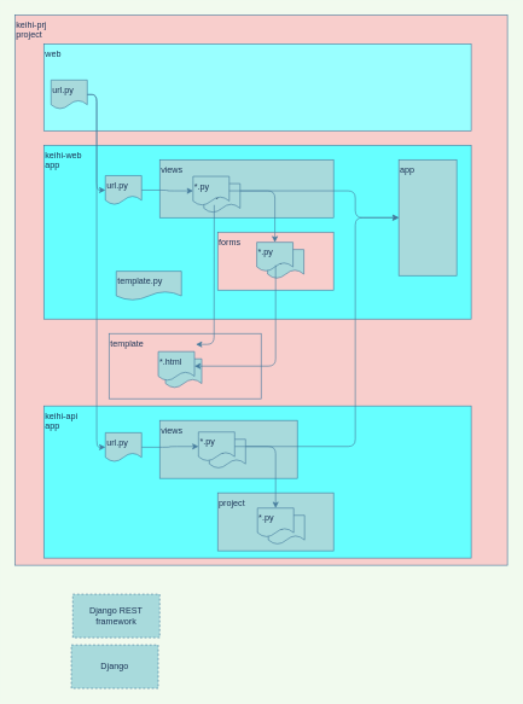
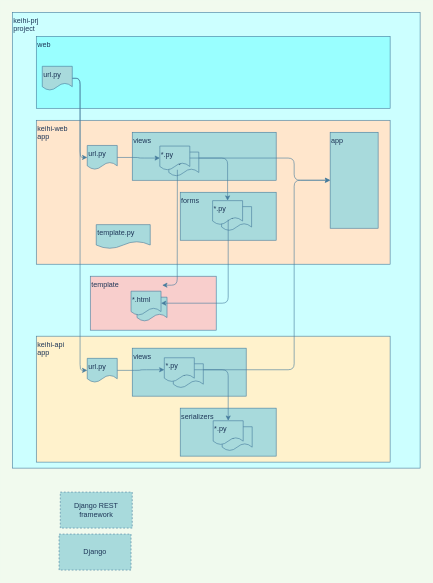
  <mxCell id="0" />
  <mxCell id="1" parent="0" />
- <mxCell id="2" value="keihi-prj&lt;br&gt;project" style="rounded=0;whiteSpace=wrap;html=1;sketch=0;fontColor=#1D3557;strokeColor=#457B9D;fillColor=#f8cecc;align=left;verticalAlign=top;" vertex="1" parent="1"><mxGeometry x="20" y="20" width="680" height="760" as="geometry" /></mxCell>
+ <mxCell id="2" value="keihi-prj&lt;br&gt;project" style="rounded=0;whiteSpace=wrap;html=1;sketch=0;fontColor=#1D3557;strokeColor=#457B9D;fillColor=#CCFFFF;align=left;verticalAlign=top;" vertex="1" parent="1"><mxGeometry x="20" y="20" width="680" height="760" as="geometry" /></mxCell>
  <mxCell id="3" value="web" style="rounded=0;whiteSpace=wrap;html=1;sketch=0;fontColor=#1D3557;strokeColor=#457B9D;fillColor=#99FFFF;align=left;verticalAlign=top;" vertex="1" parent="1"><mxGeometry x="60" y="60" width="590" height="120" as="geometry" /></mxCell>
  <mxCell id="4" value="Django" style="whiteSpace=wrap;html=1;fillColor=#A8DADC;strokeColor=#457B9D;fontColor=#1D3557;dashed=1;" parent="1" vertex="1"><mxGeometry x="98" y="890" width="120" height="60" as="geometry" /></mxCell>
  <mxCell id="5" value="Django REST framework" style="whiteSpace=wrap;html=1;fillColor=#A8DADC;strokeColor=#457B9D;fontColor=#1D3557;dashed=1;" parent="1" vertex="1"><mxGeometry x="100" y="820" width="120" height="60" as="geometry" /></mxCell>
- <mxCell id="6" value="keihi-web&lt;br&gt;app" style="rounded=0;whiteSpace=wrap;html=1;sketch=0;fontColor=#1D3557;strokeColor=#457B9D;fillColor=#66FFFF;align=left;verticalAlign=top;" vertex="1" parent="1"><mxGeometry x="60" y="200" width="590" height="240" as="geometry" /></mxCell>
- <mxCell id="7" value="keihi-api&lt;br&gt;app" style="rounded=0;whiteSpace=wrap;html=1;sketch=0;fontColor=#1D3557;strokeColor=#457B9D;fillColor=#66FFFF;align=left;verticalAlign=top;" vertex="1" parent="1"><mxGeometry x="60" y="560" width="590" height="210" as="geometry" /></mxCell>
+ <mxCell id="6" value="keihi-web&lt;br&gt;app" style="rounded=0;whiteSpace=wrap;html=1;sketch=0;fontColor=#1D3557;strokeColor=#457B9D;fillColor=#ffe6cc;align=left;verticalAlign=top;" vertex="1" parent="1"><mxGeometry x="60" y="200" width="590" height="240" as="geometry" /></mxCell>
+ <mxCell id="7" value="keihi-api&lt;br&gt;app" style="rounded=0;whiteSpace=wrap;html=1;sketch=0;fontColor=#1D3557;strokeColor=#457B9D;fillColor=#fff2cc;align=left;verticalAlign=top;" vertex="1" parent="1"><mxGeometry x="60" y="560" width="590" height="210" as="geometry" /></mxCell>
  <mxCell id="8" value="url.py" style="shape=document;whiteSpace=wrap;html=1;boundedLbl=1;rounded=0;sketch=0;fontColor=#1D3557;strokeColor=#457B9D;fillColor=#A8DADC;align=left;verticalAlign=top;" vertex="1" parent="1"><mxGeometry x="70" y="110" width="50" height="40" as="geometry" /></mxCell>
  <mxCell id="9" value="url.py" style="shape=document;whiteSpace=wrap;html=1;boundedLbl=1;rounded=0;sketch=0;fontColor=#1D3557;strokeColor=#457B9D;fillColor=#A8DADC;align=left;verticalAlign=top;" vertex="1" parent="1"><mxGeometry x="145" y="242" width="50" height="40" as="geometry" /></mxCell>
  <mxCell id="10" value="url.py" style="shape=document;whiteSpace=wrap;html=1;boundedLbl=1;rounded=0;sketch=0;fontColor=#1D3557;strokeColor=#457B9D;fillColor=#A8DADC;align=left;verticalAlign=top;" vertex="1" parent="1"><mxGeometry x="145" y="597" width="50" height="40" as="geometry" /></mxCell>
  <mxCell id="11" value="" style="edgeStyle=elbowEdgeStyle;elbow=horizontal;endArrow=classic;html=1;fontColor=#1D3557;strokeColor=#457B9D;fillColor=#A8DADC;entryX=0;entryY=0.5;entryDx=0;entryDy=0;exitX=1;exitY=0.5;exitDx=0;exitDy=0;" edge="1" parent="1" source="8" target="10"><mxGeometry width="50" height="50" relative="1" as="geometry"><mxPoint x="150" y="400" as="sourcePoint" /><mxPoint x="370" y="220" as="targetPoint" /></mxGeometry></mxCell>
  <mxCell id="12" value="" style="edgeStyle=elbowEdgeStyle;elbow=horizontal;endArrow=classic;html=1;fontColor=#1D3557;strokeColor=#457B9D;fillColor=#A8DADC;entryX=0;entryY=0.5;entryDx=0;entryDy=0;exitX=1;exitY=0.5;exitDx=0;exitDy=0;" edge="1" parent="1" source="8" target="9"><mxGeometry width="50" height="50" relative="1" as="geometry"><mxPoint x="130" y="400" as="sourcePoint" /><mxPoint x="170" y="270" as="targetPoint" /></mxGeometry></mxCell>
  <mxCell id="13" value="template" style="rounded=0;whiteSpace=wrap;html=1;sketch=0;fontColor=#1D3557;strokeColor=#457B9D;fillColor=#f8cecc;align=left;verticalAlign=top;" vertex="1" parent="1"><mxGeometry x="150" y="460" width="210" height="90" as="geometry" /></mxCell>
  <mxCell id="14" value="app" style="rounded=0;whiteSpace=wrap;html=1;sketch=0;fontColor=#1D3557;strokeColor=#457B9D;fillColor=#A8DADC;align=left;verticalAlign=top;" vertex="1" parent="1"><mxGeometry x="550" y="220" width="80" height="160" as="geometry" /></mxCell>
  <mxCell id="15" value="views" style="rounded=0;whiteSpace=wrap;html=1;sketch=0;fontColor=#1D3557;strokeColor=#457B9D;fillColor=#A8DADC;align=left;verticalAlign=top;" vertex="1" parent="1"><mxGeometry x="220" y="220" width="240" height="80" as="geometry" /></mxCell>
  <mxCell id="16" value="views" style="rounded=0;whiteSpace=wrap;html=1;sketch=0;fontColor=#1D3557;strokeColor=#457B9D;fillColor=#A8DADC;align=left;verticalAlign=top;" vertex="1" parent="1"><mxGeometry x="220" y="580" width="190" height="80" as="geometry" /></mxCell>
  <mxCell id="17" value="" style="edgeStyle=elbowEdgeStyle;elbow=horizontal;endArrow=classic;html=1;fontColor=#1D3557;strokeColor=#457B9D;fillColor=#A8DADC;entryX=0;entryY=0.5;entryDx=0;entryDy=0;exitX=1;exitY=0.5;exitDx=0;exitDy=0;" edge="1" parent="1" source="35" target="14"><mxGeometry width="50" height="50" relative="1" as="geometry"><mxPoint x="130" y="140" as="sourcePoint" /><mxPoint x="160" y="420" as="targetPoint" /><Array as="points"><mxPoint x="490" y="450" /></Array></mxGeometry></mxCell>
  <mxCell id="18" value="" style="edgeStyle=elbowEdgeStyle;elbow=horizontal;endArrow=classic;html=1;fontColor=#1D3557;strokeColor=#457B9D;fillColor=#A8DADC;exitX=1;exitY=0.5;exitDx=0;exitDy=0;" edge="1" parent="1" source="24"><mxGeometry width="50" height="50" relative="1" as="geometry"><mxPoint x="390" y="410" as="sourcePoint" /><mxPoint x="550" y="300" as="targetPoint" /><Array as="points"><mxPoint x="490" y="280" /></Array></mxGeometry></mxCell>
  <mxCell id="19" value="" style="edgeStyle=elbowEdgeStyle;elbow=horizontal;endArrow=classic;html=1;fontColor=#1D3557;strokeColor=#457B9D;fillColor=#A8DADC;entryX=0;entryY=0.5;entryDx=0;entryDy=0;exitX=1;exitY=0.5;exitDx=0;exitDy=0;" edge="1" parent="1" source="9" target="24"><mxGeometry width="50" height="50" relative="1" as="geometry"><mxPoint x="390" y="410" as="sourcePoint" /><mxPoint x="460" y="270" as="targetPoint" /></mxGeometry></mxCell>
  <mxCell id="20" value="" style="edgeStyle=elbowEdgeStyle;elbow=horizontal;endArrow=classic;html=1;fontColor=#1D3557;strokeColor=#457B9D;fillColor=#A8DADC;entryX=0;entryY=0.5;entryDx=0;entryDy=0;exitX=1;exitY=0.5;exitDx=0;exitDy=0;" edge="1" parent="1" source="10" target="35"><mxGeometry width="50" height="50" relative="1" as="geometry"><mxPoint x="390" y="500" as="sourcePoint" /><mxPoint x="460" y="360" as="targetPoint" /></mxGeometry></mxCell>
  <mxCell id="21" value="*.html" style="shape=document;whiteSpace=wrap;html=1;boundedLbl=1;rounded=0;sketch=0;fontColor=#1D3557;strokeColor=#457B9D;fillColor=#A8DADC;align=left;verticalAlign=top;" vertex="1" parent="1"><mxGeometry x="228" y="495" width="50" height="40" as="geometry" /></mxCell>
  <mxCell id="22" value="*.html" style="shape=document;whiteSpace=wrap;html=1;boundedLbl=1;rounded=0;sketch=0;fontColor=#1D3557;strokeColor=#457B9D;fillColor=#A8DADC;align=left;verticalAlign=top;" vertex="1" parent="1"><mxGeometry x="218" y="485" width="50" height="40" as="geometry" /></mxCell>
  <mxCell id="23" value="*.py" style="shape=document;whiteSpace=wrap;html=1;boundedLbl=1;rounded=0;sketch=0;fontColor=#1D3557;strokeColor=#457B9D;fillColor=#A8DADC;align=left;verticalAlign=top;" vertex="1" parent="1"><mxGeometry x="281" y="253" width="50" height="40" as="geometry" /></mxCell>
  <mxCell id="24" value="*.py" style="shape=document;whiteSpace=wrap;html=1;boundedLbl=1;rounded=0;sketch=0;fontColor=#1D3557;strokeColor=#457B9D;fillColor=#A8DADC;align=left;verticalAlign=top;" vertex="1" parent="1"><mxGeometry x="266" y="243" width="50" height="40" as="geometry" /></mxCell>
  <mxCell id="25" value="" style="edgeStyle=elbowEdgeStyle;elbow=horizontal;endArrow=classic;html=1;fontColor=#1D3557;strokeColor=#457B9D;fillColor=#A8DADC;exitX=0.585;exitY=0.988;exitDx=0;exitDy=0;exitPerimeter=0;" edge="1" parent="1" source="24"><mxGeometry width="50" height="50" relative="1" as="geometry"><mxPoint x="291" y="300" as="sourcePoint" /><mxPoint x="270" y="475" as="targetPoint" /><Array as="points"><mxPoint x="295" y="380" /></Array></mxGeometry></mxCell>
- <mxCell id="26" value="forms" style="rounded=0;whiteSpace=wrap;html=1;sketch=0;fontColor=#1D3557;strokeColor=#457B9D;fillColor=#f8cecc;align=left;verticalAlign=top;" vertex="1" parent="1"><mxGeometry x="300" y="320" width="160" height="80" as="geometry" /></mxCell>
+ <mxCell id="26" value="forms" style="rounded=0;whiteSpace=wrap;html=1;sketch=0;fontColor=#1D3557;strokeColor=#457B9D;fillColor=#A8DADC;align=left;verticalAlign=top;" vertex="1" parent="1"><mxGeometry x="300" y="320" width="160" height="80" as="geometry" /></mxCell>
  <mxCell id="27" value="*.py" style="shape=document;whiteSpace=wrap;html=1;boundedLbl=1;rounded=0;sketch=0;fontColor=#1D3557;strokeColor=#457B9D;fillColor=#A8DADC;align=left;verticalAlign=top;" vertex="1" parent="1"><mxGeometry x="369" y="344" width="50" height="40" as="geometry" /></mxCell>
  <mxCell id="28" value="*.py" style="shape=document;whiteSpace=wrap;html=1;boundedLbl=1;rounded=0;sketch=0;fontColor=#1D3557;strokeColor=#457B9D;fillColor=#A8DADC;align=left;verticalAlign=top;" vertex="1" parent="1"><mxGeometry x="354" y="334" width="50" height="40" as="geometry" /></mxCell>
  <mxCell id="29" value="" style="edgeStyle=elbowEdgeStyle;elbow=horizontal;endArrow=classic;html=1;fontColor=#1D3557;strokeColor=#457B9D;fillColor=#A8DADC;exitX=0.52;exitY=0.792;exitDx=0;exitDy=0;exitPerimeter=0;entryX=1;entryY=0.5;entryDx=0;entryDy=0;" edge="1" parent="1" source="28" target="22"><mxGeometry width="50" height="50" relative="1" as="geometry"><mxPoint x="303.7" y="284.68" as="sourcePoint" /><mxPoint x="270" y="480" as="targetPoint" /><Array as="points"><mxPoint x="380" y="440" /></Array></mxGeometry></mxCell>
  <mxCell id="30" value="" style="edgeStyle=elbowEdgeStyle;elbow=horizontal;endArrow=classic;html=1;fontColor=#1D3557;strokeColor=#457B9D;fillColor=#A8DADC;entryX=0.5;entryY=0;entryDx=0;entryDy=0;exitX=1;exitY=0.5;exitDx=0;exitDy=0;" edge="1" parent="1" source="24" target="28"><mxGeometry width="50" height="50" relative="1" as="geometry"><mxPoint x="300" y="280" as="sourcePoint" /><mxPoint x="265" y="500" as="targetPoint" /><Array as="points"><mxPoint x="379" y="290" /></Array></mxGeometry></mxCell>
- <mxCell id="31" value="project" style="rounded=0;whiteSpace=wrap;html=1;sketch=0;fontColor=#1D3557;strokeColor=#457B9D;fillColor=#A8DADC;align=left;verticalAlign=top;" vertex="1" parent="1"><mxGeometry x="300" y="680" width="160" height="80" as="geometry" /></mxCell>
+ <mxCell id="31" value="serializers" style="rounded=0;whiteSpace=wrap;html=1;sketch=0;fontColor=#1D3557;strokeColor=#457B9D;fillColor=#A8DADC;align=left;verticalAlign=top;" vertex="1" parent="1"><mxGeometry x="300" y="680" width="160" height="80" as="geometry" /></mxCell>
  <mxCell id="32" value="*.py" style="shape=document;whiteSpace=wrap;html=1;boundedLbl=1;rounded=0;sketch=0;fontColor=#1D3557;strokeColor=#457B9D;fillColor=#A8DADC;align=left;verticalAlign=top;" vertex="1" parent="1"><mxGeometry x="370" y="711" width="50" height="40" as="geometry" /></mxCell>
  <mxCell id="33" value="*.py" style="shape=document;whiteSpace=wrap;html=1;boundedLbl=1;rounded=0;sketch=0;fontColor=#1D3557;strokeColor=#457B9D;fillColor=#A8DADC;align=left;verticalAlign=top;" vertex="1" parent="1"><mxGeometry x="355" y="701" width="50" height="40" as="geometry" /></mxCell>
  <mxCell id="34" value="*.py" style="shape=document;whiteSpace=wrap;html=1;boundedLbl=1;rounded=0;sketch=0;fontColor=#1D3557;strokeColor=#457B9D;fillColor=#A8DADC;align=left;verticalAlign=top;" vertex="1" parent="1"><mxGeometry x="288.5" y="606" width="50" height="40" as="geometry" /></mxCell>
  <mxCell id="35" value="*.py" style="shape=document;whiteSpace=wrap;html=1;boundedLbl=1;rounded=0;sketch=0;fontColor=#1D3557;strokeColor=#457B9D;fillColor=#A8DADC;align=left;verticalAlign=top;" vertex="1" parent="1"><mxGeometry x="273.5" y="596" width="50" height="40" as="geometry" /></mxCell>
  <mxCell id="36" value="" style="edgeStyle=elbowEdgeStyle;elbow=horizontal;endArrow=classic;html=1;fontColor=#1D3557;strokeColor=#457B9D;fillColor=#A8DADC;entryX=0.5;entryY=0;entryDx=0;entryDy=0;" edge="1" parent="1" source="35" target="33"><mxGeometry width="50" height="50" relative="1" as="geometry"><mxPoint x="205" y="627" as="sourcePoint" /><mxPoint x="283.5" y="626" as="targetPoint" /><Array as="points"><mxPoint x="380" y="660" /></Array></mxGeometry></mxCell>
  <mxCell id="37" value="template.py" style="shape=document;whiteSpace=wrap;html=1;boundedLbl=1;rounded=0;sketch=0;fontColor=#1D3557;strokeColor=#457B9D;fillColor=#A8DADC;align=left;verticalAlign=top;" vertex="1" parent="1"><mxGeometry x="160" y="374" width="90" height="40" as="geometry" /></mxCell>
